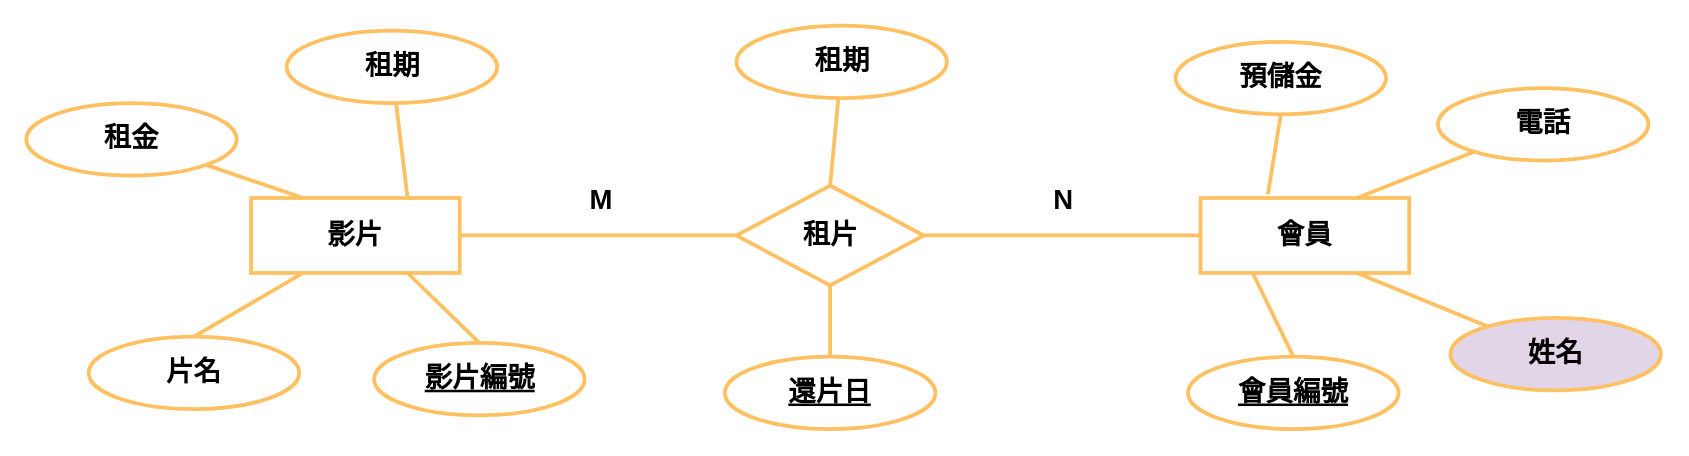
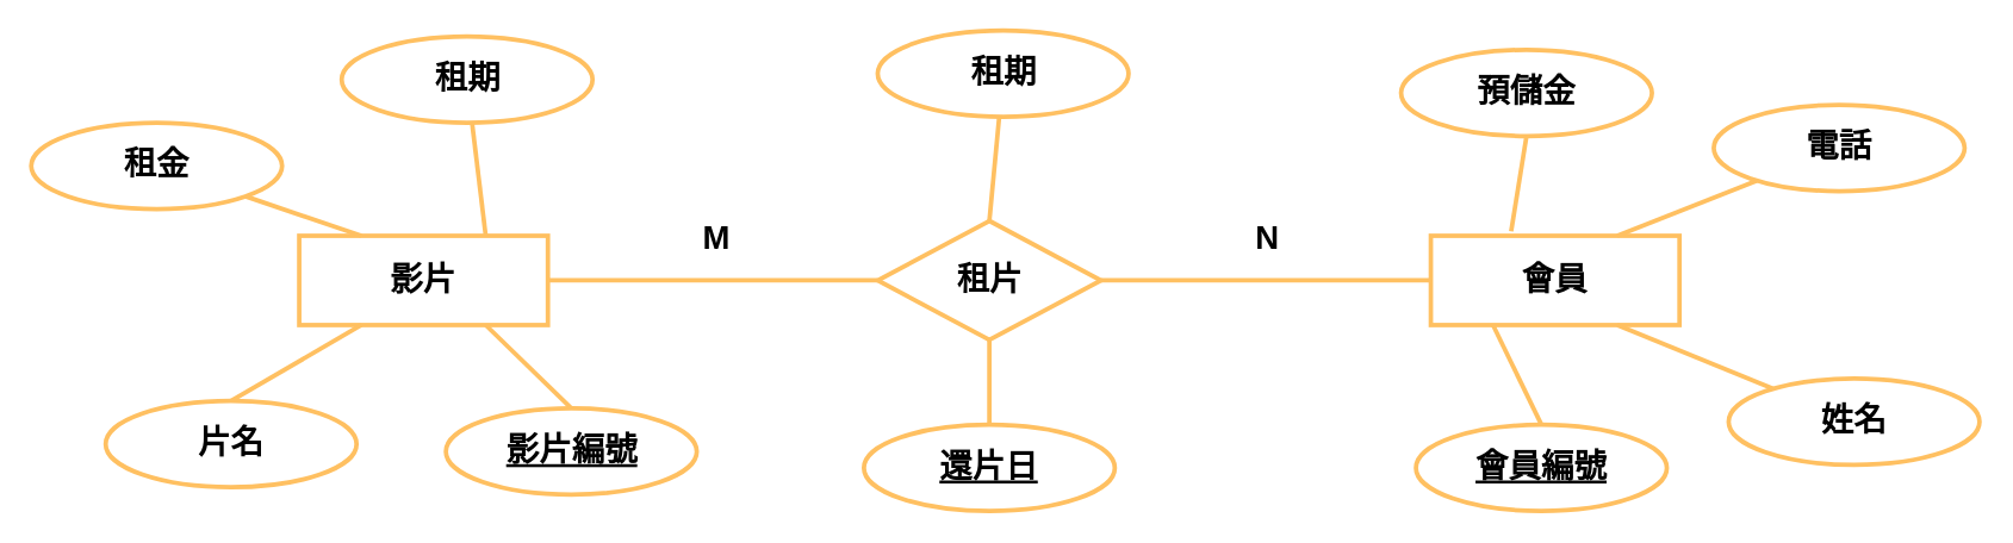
  <mxCell id="0" />
  <mxCell id="1" parent="0" />
  <mxCell id="2" value="" style="group" parent="1" vertex="1" connectable="0"><mxGeometry x="20" y="20" width="1308.5" height="323" as="geometry" /></mxCell>
  <mxCell id="3" value="&lt;font size=&quot;1&quot; style=&quot;&quot;&gt;&lt;b style=&quot;font-size: 22px;&quot;&gt;會員&lt;/b&gt;&lt;/font&gt;" style="rounded=0;whiteSpace=wrap;html=1;strokeWidth=3;fillColor=none;strokeColor=#FFC061;" parent="2" vertex="1"><mxGeometry x="940" y="138" width="167" height="60" as="geometry" /></mxCell>
  <mxCell id="4" style="rounded=0;orthogonalLoop=1;jettySize=auto;html=1;exitX=0.5;exitY=0;exitDx=0;exitDy=0;entryX=0.25;entryY=1;entryDx=0;entryDy=0;endArrow=none;endFill=0;strokeWidth=3;strokeColor=#FFC061;" parent="2" source="5" target="3" edge="1"><mxGeometry relative="1" as="geometry" /></mxCell>
  <mxCell id="5" value="&lt;font style=&quot;font-size: 22px;&quot;&gt;&lt;b&gt;&lt;u&gt;會員編號&lt;/u&gt;&lt;/b&gt;&lt;/font&gt;" style="ellipse;whiteSpace=wrap;html=1;strokeWidth=3;strokeColor=#FFC061;" parent="2" vertex="1"><mxGeometry x="930" y="265" width="168.5" height="58" as="geometry" /></mxCell>
  <mxCell id="6" style="rounded=0;orthogonalLoop=1;jettySize=auto;html=1;entryX=0.75;entryY=1;entryDx=0;entryDy=0;endArrow=none;endFill=0;strokeWidth=3;strokeColor=#FFC061;" parent="2" source="7" target="3" edge="1"><mxGeometry relative="1" as="geometry" /></mxCell>
- <mxCell id="7" value="&lt;font style=&quot;font-size: 22px;&quot;&gt;&lt;b&gt;姓名&lt;/b&gt;&lt;/font&gt;" style="ellipse;whiteSpace=wrap;html=1;strokeWidth=3;strokeColor=#FFC061;fillColor=#e1d5e7;" parent="2" vertex="1"><mxGeometry x="1140" y="234" width="168.5" height="58" as="geometry" /></mxCell>
+ <mxCell id="7" value="&lt;font style=&quot;font-size: 22px;&quot;&gt;&lt;b&gt;姓名&lt;/b&gt;&lt;/font&gt;" style="ellipse;whiteSpace=wrap;html=1;strokeWidth=3;strokeColor=#FFC061;" parent="2" vertex="1"><mxGeometry x="1140" y="234" width="168.5" height="58" as="geometry" /></mxCell>
  <mxCell id="8" style="rounded=0;orthogonalLoop=1;jettySize=auto;html=1;entryX=0.75;entryY=0;entryDx=0;entryDy=0;endArrow=none;endFill=0;strokeWidth=3;strokeColor=#FFC061;" parent="2" source="9" target="3" edge="1"><mxGeometry relative="1" as="geometry" /></mxCell>
  <mxCell id="9" value="&lt;font style=&quot;font-size: 22px;&quot;&gt;&lt;b&gt;電話&lt;/b&gt;&lt;/font&gt;" style="ellipse;whiteSpace=wrap;html=1;strokeWidth=3;strokeColor=#FFC061;" parent="2" vertex="1"><mxGeometry x="1130" y="50" width="168.5" height="58" as="geometry" /></mxCell>
  <mxCell id="10" value="&lt;font style=&quot;font-size: 22px;&quot;&gt;&lt;b&gt;預儲金&lt;/b&gt;&lt;/font&gt;" style="ellipse;whiteSpace=wrap;html=1;strokeWidth=3;strokeColor=#FFC061;" parent="2" vertex="1"><mxGeometry x="920" y="13" width="168.5" height="58" as="geometry" /></mxCell>
  <mxCell id="11" value="&lt;span style=&quot;font-size: 22px;&quot;&gt;&lt;b&gt;&lt;u&gt;還片日&lt;/u&gt;&lt;/b&gt;&lt;/span&gt;" style="ellipse;whiteSpace=wrap;html=1;strokeWidth=3;strokeColor=#FFC061;" parent="2" vertex="1"><mxGeometry x="559.25" y="265" width="168.5" height="58" as="geometry" /></mxCell>
  <mxCell id="12" value="&lt;font style=&quot;font-size: 22px;&quot;&gt;&lt;b&gt;租期&lt;/b&gt;&lt;/font&gt;" style="ellipse;whiteSpace=wrap;html=1;strokeWidth=3;strokeColor=#FFC061;" parent="2" vertex="1"><mxGeometry x="568.5" width="168.5" height="58" as="geometry" /></mxCell>
  <mxCell id="13" value="&lt;font size=&quot;1&quot; style=&quot;&quot;&gt;&lt;b style=&quot;font-size: 22px;&quot;&gt;影片&lt;/b&gt;&lt;/font&gt;" style="rounded=0;whiteSpace=wrap;html=1;strokeWidth=3;fillColor=none;strokeColor=#FFC061;" parent="2" vertex="1"><mxGeometry x="180" y="138" width="167" height="60" as="geometry" /></mxCell>
  <mxCell id="14" style="rounded=0;orthogonalLoop=1;jettySize=auto;html=1;exitX=0.5;exitY=0;exitDx=0;exitDy=0;entryX=0.75;entryY=1;entryDx=0;entryDy=0;endArrow=none;endFill=0;strokeWidth=3;strokeColor=#FFC061;" parent="2" source="15" target="13" edge="1"><mxGeometry relative="1" as="geometry" /></mxCell>
  <mxCell id="15" value="&lt;span style=&quot;font-size: 22px;&quot;&gt;&lt;b&gt;&lt;u&gt;影片編號&lt;/u&gt;&lt;/b&gt;&lt;/span&gt;" style="ellipse;whiteSpace=wrap;html=1;strokeWidth=3;strokeColor=#FFC061;" parent="2" vertex="1"><mxGeometry x="278.5" y="254" width="168.5" height="58" as="geometry" /></mxCell>
  <mxCell id="16" style="rounded=0;orthogonalLoop=1;jettySize=auto;html=1;exitX=0.5;exitY=0;exitDx=0;exitDy=0;entryX=0.25;entryY=1;entryDx=0;entryDy=0;endArrow=none;endFill=0;strokeWidth=3;strokeColor=#FFC061;" parent="2" source="17" target="13" edge="1"><mxGeometry relative="1" as="geometry" /></mxCell>
  <mxCell id="17" value="&lt;font style=&quot;font-size: 22px;&quot;&gt;&lt;b&gt;片名&lt;/b&gt;&lt;/font&gt;" style="ellipse;whiteSpace=wrap;html=1;strokeWidth=3;strokeColor=#FFC061;" parent="2" vertex="1"><mxGeometry x="50" y="249" width="168.5" height="58" as="geometry" /></mxCell>
  <mxCell id="18" style="rounded=0;orthogonalLoop=1;jettySize=auto;html=1;entryX=0.25;entryY=0;entryDx=0;entryDy=0;endArrow=none;endFill=0;strokeWidth=3;strokeColor=#FFC061;" parent="2" source="19" target="13" edge="1"><mxGeometry relative="1" as="geometry" /></mxCell>
  <mxCell id="19" value="&lt;font style=&quot;font-size: 22px;&quot;&gt;&lt;b&gt;租金&lt;/b&gt;&lt;/font&gt;" style="ellipse;whiteSpace=wrap;html=1;strokeWidth=3;strokeColor=#FFC061;" parent="2" vertex="1"><mxGeometry y="62" width="168.5" height="58" as="geometry" /></mxCell>
  <mxCell id="20" style="rounded=0;orthogonalLoop=1;jettySize=auto;html=1;entryX=0.75;entryY=0;entryDx=0;entryDy=0;strokeWidth=3;startArrow=none;startFill=0;endArrow=none;endFill=0;strokeColor=#FFC061;" parent="2" source="21" target="13" edge="1"><mxGeometry relative="1" as="geometry" /></mxCell>
  <mxCell id="21" value="&lt;span style=&quot;font-size: 22px;&quot;&gt;&lt;b&gt;租期&lt;/b&gt;&lt;/span&gt;" style="ellipse;whiteSpace=wrap;html=1;strokeWidth=3;strokeColor=#FFC061;" parent="2" vertex="1"><mxGeometry x="208.5" y="4" width="168.5" height="58" as="geometry" /></mxCell>
  <mxCell id="22" style="rounded=0;orthogonalLoop=1;jettySize=auto;html=1;entryX=0;entryY=0.5;entryDx=0;entryDy=0;endArrow=none;endFill=0;strokeColor=#FFC061;strokeWidth=3;" parent="2" source="23" target="3" edge="1"><mxGeometry relative="1" as="geometry" /></mxCell>
  <mxCell id="23" value="&lt;font style=&quot;font-size: 22px;&quot;&gt;&lt;b&gt;租片&lt;/b&gt;&lt;/font&gt;" style="rhombus;whiteSpace=wrap;html=1;strokeWidth=3;fillColor=none;strokeColor=#FFC061;" parent="2" vertex="1"><mxGeometry x="568.5" y="128" width="150" height="80" as="geometry" /></mxCell>
  <mxCell id="24" style="rounded=0;orthogonalLoop=1;jettySize=auto;html=1;exitX=0.5;exitY=0;exitDx=0;exitDy=0;entryX=0.5;entryY=1;entryDx=0;entryDy=0;endArrow=none;endFill=0;strokeWidth=3;strokeColor=#FFC061;" parent="2" source="11" target="23" edge="1"><mxGeometry relative="1" as="geometry" /></mxCell>
  <mxCell id="25" style="rounded=0;orthogonalLoop=1;jettySize=auto;html=1;entryX=0.5;entryY=0;entryDx=0;entryDy=0;endArrow=none;endFill=0;strokeWidth=3;strokeColor=#FFC061;" parent="2" source="12" target="23" edge="1"><mxGeometry relative="1" as="geometry" /></mxCell>
  <mxCell id="26" style="rounded=0;orthogonalLoop=1;jettySize=auto;html=1;exitX=1;exitY=0.5;exitDx=0;exitDy=0;entryX=0;entryY=0.5;entryDx=0;entryDy=0;endArrow=none;endFill=0;strokeWidth=3;strokeColor=#FFC061;" parent="2" source="13" target="23" edge="1"><mxGeometry relative="1" as="geometry" /></mxCell>
  <mxCell id="27" style="rounded=0;orthogonalLoop=1;jettySize=auto;html=1;exitX=0.5;exitY=1;exitDx=0;exitDy=0;entryX=0.323;entryY=-0.05;entryDx=0;entryDy=0;entryPerimeter=0;endArrow=none;endFill=0;strokeWidth=3;strokeColor=#FFC061;" parent="2" source="10" target="3" edge="1"><mxGeometry relative="1" as="geometry" /></mxCell>
  <mxCell id="28" value="&lt;font style=&quot;font-size: 22px;&quot;&gt;&lt;b&gt;M&lt;/b&gt;&lt;/font&gt;" style="text;html=1;align=center;verticalAlign=middle;resizable=0;points=[];autosize=1;strokeColor=none;fillColor=none;" parent="2" vertex="1"><mxGeometry x="440" y="120" width="40" height="40" as="geometry" /></mxCell>
  <mxCell id="29" value="&lt;font style=&quot;font-size: 22px;&quot;&gt;&lt;b&gt;N&lt;/b&gt;&lt;/font&gt;" style="text;html=1;align=center;verticalAlign=middle;resizable=0;points=[];autosize=1;strokeColor=none;fillColor=none;" parent="2" vertex="1"><mxGeometry x="810" y="120" width="40" height="40" as="geometry" /></mxCell>
